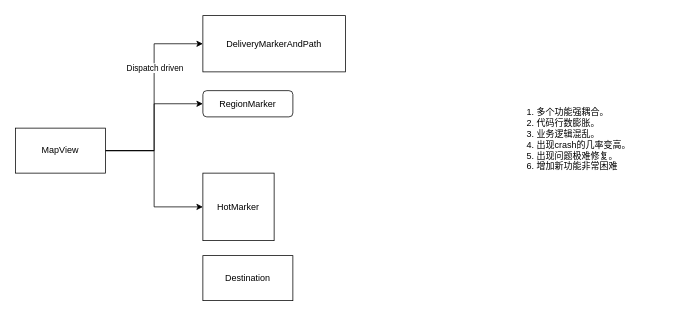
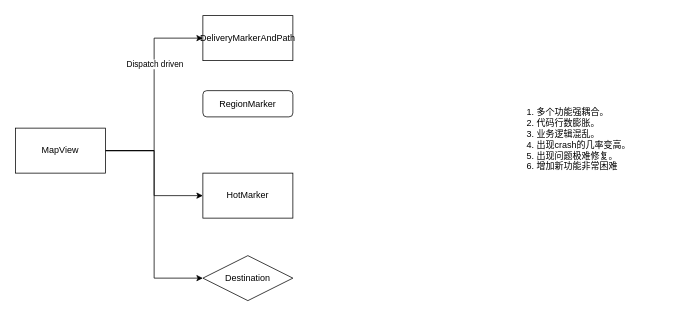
  <mxCell id="0" />
  <mxCell id="1" parent="0" />
  <mxCell id="2" style="edgeStyle=orthogonalEdgeStyle;rounded=0;orthogonalLoop=1;jettySize=auto;html=1;entryX=0;entryY=0.5;entryDx=0;entryDy=0;" edge="1" parent="1" source="7" target="8"><mxGeometry relative="1" as="geometry" /></mxCell>
  <mxCell id="3" value="Dispatch driven" style="edgeLabel;html=1;align=center;verticalAlign=middle;resizable=0;points=[];" vertex="1" connectable="0" parent="2"><mxGeometry x="0.293" relative="1" as="geometry"><mxPoint as="offset" /></mxGeometry></mxCell>
- <mxCell id="4" style="edgeStyle=orthogonalEdgeStyle;rounded=0;orthogonalLoop=1;jettySize=auto;html=1;entryX=0;entryY=0.5;entryDx=0;entryDy=0;" edge="1" parent="1" source="7" target="9"><mxGeometry relative="1" as="geometry" /></mxCell>
  <mxCell id="5" style="edgeStyle=orthogonalEdgeStyle;rounded=0;orthogonalLoop=1;jettySize=auto;html=1;entryX=0;entryY=0.5;entryDx=0;entryDy=0;" edge="1" parent="1" source="7" target="10"><mxGeometry relative="1" as="geometry" /></mxCell>
+ <mxCell id="6" style="edgeStyle=orthogonalEdgeStyle;rounded=0;orthogonalLoop=1;jettySize=auto;html=1;entryX=0;entryY=0.5;entryDx=0;entryDy=0;" edge="1" parent="1" source="7" target="11"><mxGeometry relative="1" as="geometry" /></mxCell>
  <mxCell id="7" value="MapView" style="rounded=0;whiteSpace=wrap;html=1;" vertex="1" parent="1"><mxGeometry x="20" y="170" width="120" height="60" as="geometry" /></mxCell>
- <mxCell id="8" value="DeliveryMarkerAndPath" style="rounded=0;whiteSpace=wrap;html=1;" vertex="1" parent="1"><mxGeometry x="270" y="20" width="190" height="75" as="geometry" /></mxCell>
+ <mxCell id="8" value="DeliveryMarkerAndPath" style="rounded=0;whiteSpace=wrap;html=1;" vertex="1" parent="1"><mxGeometry x="270" y="20" width="120" height="60" as="geometry" /></mxCell>
  <mxCell id="9" value="RegionMarker" style="rounded=1;whiteSpace=wrap;html=1;" vertex="1" parent="1"><mxGeometry x="270" y="120" width="120" height="35" as="geometry" /></mxCell>
- <mxCell id="10" value="HotMarker" style="rounded=0;whiteSpace=wrap;html=1;" vertex="1" parent="1"><mxGeometry x="270" y="230" width="95" height="90" as="geometry" /></mxCell>
- <mxCell id="11" value="Destination" style="rounded=0;whiteSpace=wrap;html=1;" vertex="1" parent="1"><mxGeometry x="270" y="340" width="120" height="60" as="geometry" /></mxCell>
+ <mxCell id="10" value="HotMarker" style="rounded=0;whiteSpace=wrap;html=1;" vertex="1" parent="1"><mxGeometry x="270" y="230" width="120" height="60" as="geometry" /></mxCell>
+ <mxCell id="11" value="Destination" style="rhombus;whiteSpace=wrap;html=1;" vertex="1" parent="1"><mxGeometry x="270" y="340" width="120" height="60" as="geometry" /></mxCell>
  <mxCell id="12" value="1. 多个功能强耦合。&lt;br&gt;2. 代码行数膨胀。&lt;br&gt;3. 业务逻辑混乱。&lt;br&gt;4. 出现crash的几率变高。&lt;br&gt;5. 出现问题极难修复。&lt;br&gt;6. 增加新功能非常困难" style="text;html=1;strokeColor=none;fillColor=none;align=left;verticalAlign=middle;whiteSpace=wrap;rounded=0;" vertex="1" parent="1"><mxGeometry x="700" y="80" width="210" height="210" as="geometry" /></mxCell>
